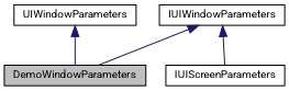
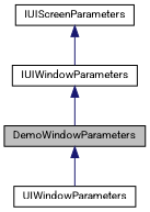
  digraph {
    fontname=Roboto
    node [color=black fillcolor=white fontname=Roboto fontsize=10 shape=record style=filled]
    edge [color=midnightblue dir=back fontname=Roboto fontsize=10 labelfontname=Helvetica labelfontsize=10 style=solid]
    n1 [fillcolor=grey75 fontcolor=black height=0.2 label=DemoWindowParameters width=0.4]
    n2 [height=0.2 label=UIWindowParameters width=0.4]
    n3 [height=0.2 label=IUIWindowParameters width=0.4]
    n4 [height=0.2 label=IUIScreenParameters width=0.4]
-   n2 -> n1
+   n1 -> n2
    n3 -> n1
-   n3 -> n4
+   n4 -> n3
  }
